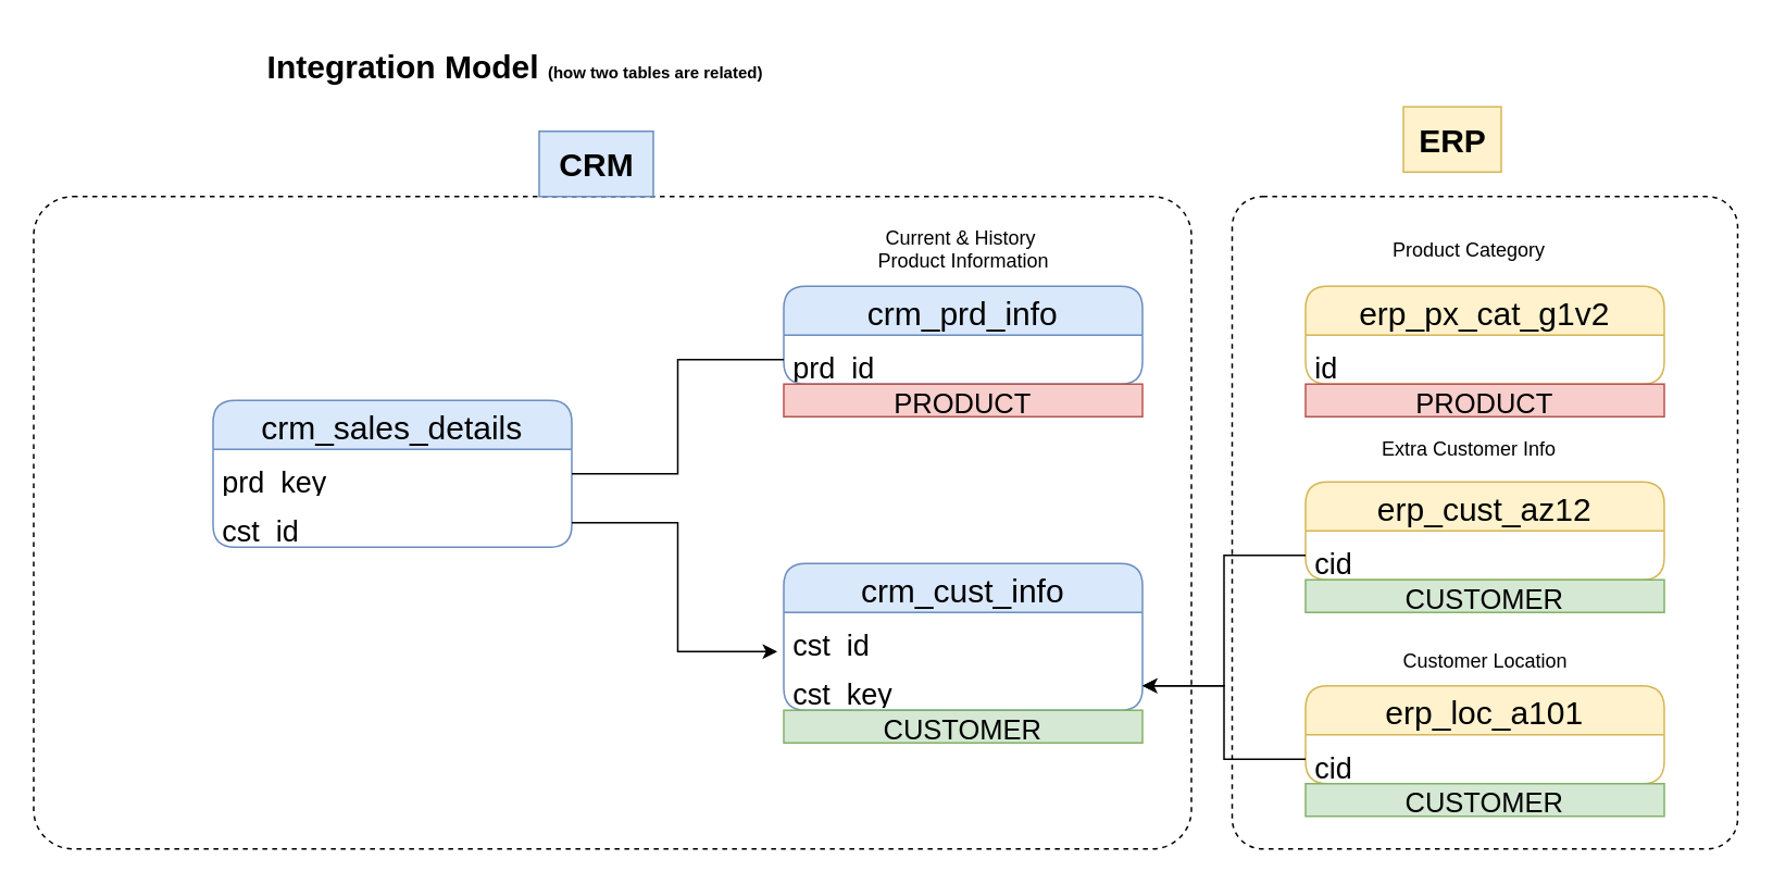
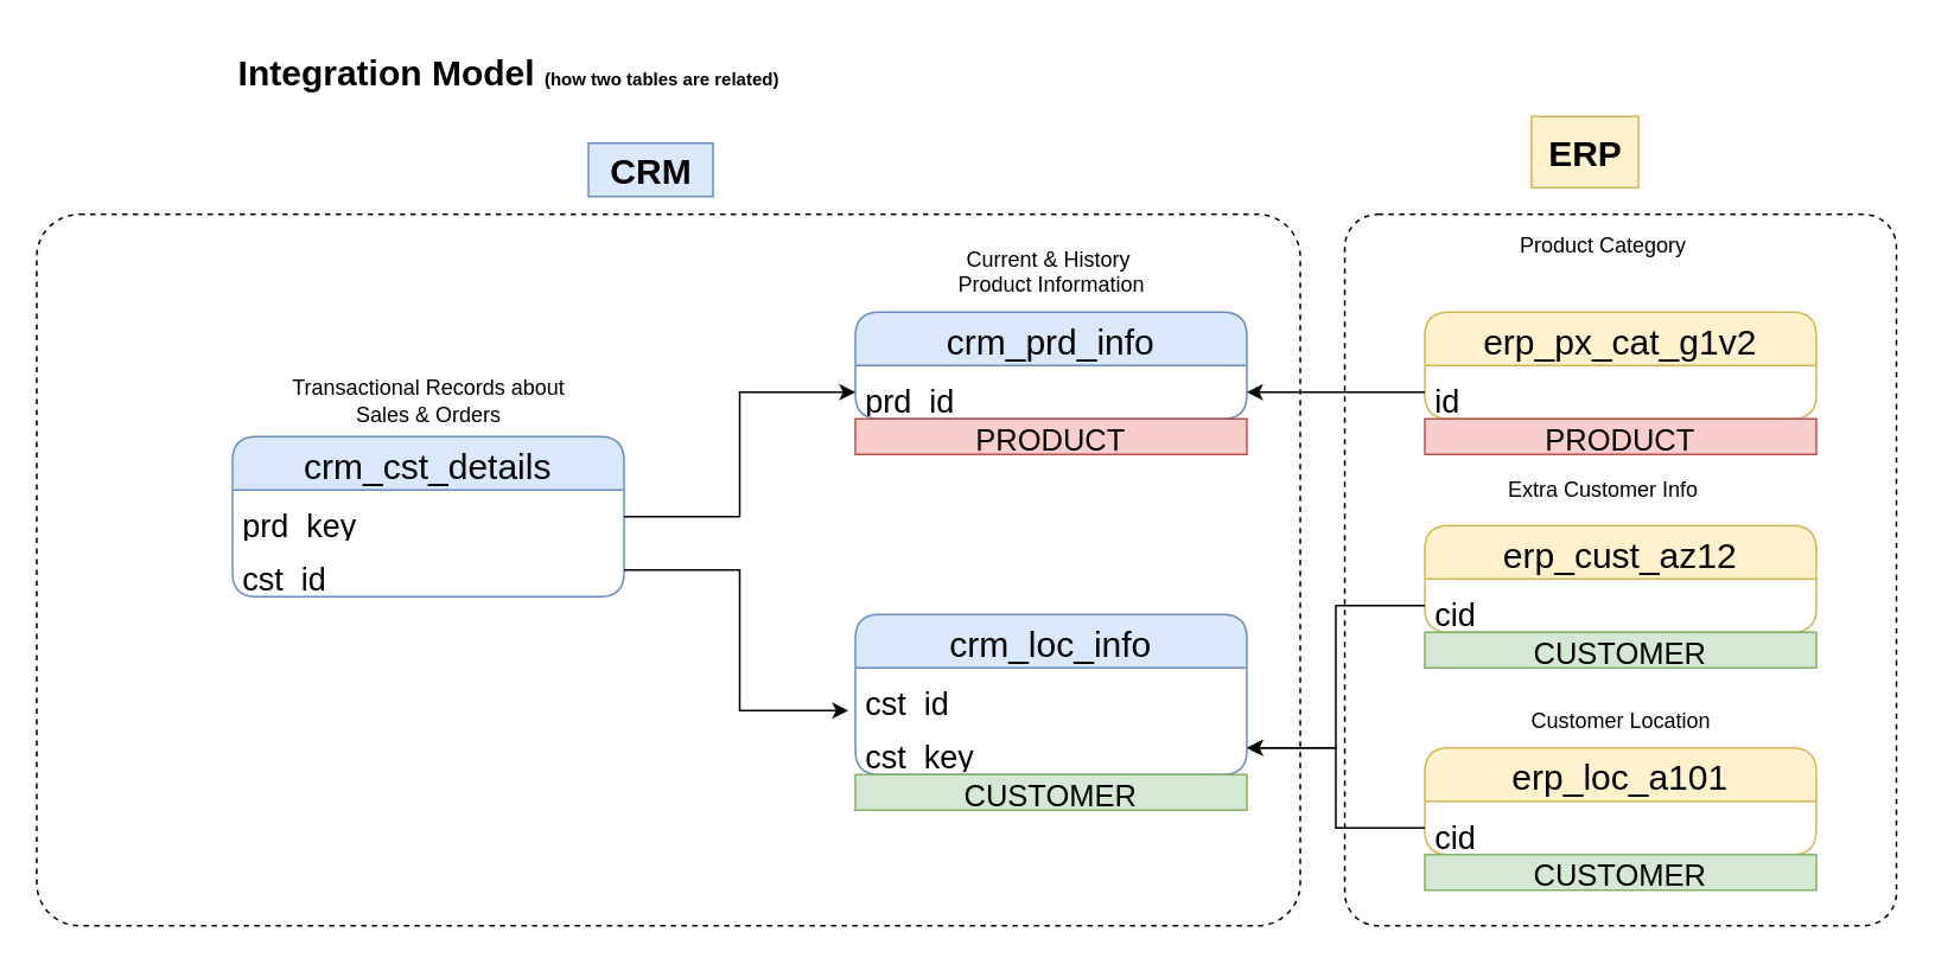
  <mxCell id="0" />
  <mxCell id="1" parent="0" />
- <mxCell id="2" value="&lt;font style=&quot;&quot;&gt;&lt;b style=&quot;&quot;&gt;&lt;span style=&quot;font-size: 20px;&quot;&gt;Integration Model &lt;/span&gt;&lt;font style=&quot;font-size: 10px;&quot;&gt;(how two tables are related)&lt;/font&gt;&lt;/b&gt;&lt;/font&gt;" style="text;html=1;align=center;verticalAlign=middle;resizable=0;points=[];autosize=1;strokeColor=none;fillColor=none;" parent="1" vertex="1"><mxGeometry x="150" y="20" width="330" height="40" as="geometry" /></mxCell>
- <mxCell id="3" value="&lt;font style=&quot;font-size: 20px;&quot;&gt;crm_cust_info&lt;/font&gt;" style="swimlane;fontStyle=0;childLayout=stackLayout;horizontal=1;startSize=30;horizontalStack=0;resizeParent=1;resizeParentMax=0;resizeLast=0;collapsible=1;marginBottom=0;whiteSpace=wrap;html=1;rounded=1;fillColor=#dae8fc;strokeColor=#6c8ebf;fontSize=26;" parent="1" vertex="1"><mxGeometry x="480" y="345" width="220" height="90" as="geometry" /></mxCell>
+ <mxCell id="2" value="&lt;font style=&quot;&quot;&gt;&lt;b style=&quot;&quot;&gt;&lt;span style=&quot;font-size: 20px;&quot;&gt;Integration Model &lt;/span&gt;&lt;font style=&quot;font-size: 10px;&quot;&gt;(how two tables are related)&lt;/font&gt;&lt;/b&gt;&lt;/font&gt;" style="text;html=1;align=center;verticalAlign=middle;resizable=0;points=[];autosize=1;strokeColor=none;fillColor=none;" parent="1" vertex="1"><mxGeometry x="120" y="20" width="330" height="40" as="geometry" /></mxCell>
+ <mxCell id="3" value="&lt;font style=&quot;font-size: 20px;&quot;&gt;crm_loc_info&lt;/font&gt;" style="swimlane;fontStyle=0;childLayout=stackLayout;horizontal=1;startSize=30;horizontalStack=0;resizeParent=1;resizeParentMax=0;resizeLast=0;collapsible=1;marginBottom=0;whiteSpace=wrap;html=1;rounded=1;fillColor=#dae8fc;strokeColor=#6c8ebf;fontSize=26;" parent="1" vertex="1"><mxGeometry x="480" y="345" width="220" height="90" as="geometry" /></mxCell>
  <mxCell id="4" value="&lt;font style=&quot;font-size: 18px;&quot;&gt;cst_id&lt;/font&gt;" style="text;strokeColor=none;fillColor=none;align=left;verticalAlign=middle;spacingLeft=4;spacingRight=4;overflow=hidden;points=[[0,0.5],[1,0.5]];portConstraint=eastwest;rotatable=0;whiteSpace=wrap;html=1;fontSize=26;" parent="3" vertex="1"><mxGeometry y="30" width="220" height="30" as="geometry" /></mxCell>
  <mxCell id="5" value="&lt;font style=&quot;font-size: 18px;&quot;&gt;cst_key&lt;/font&gt;" style="text;strokeColor=none;fillColor=none;align=left;verticalAlign=middle;spacingLeft=4;spacingRight=4;overflow=hidden;points=[[0,0.5],[1,0.5]];portConstraint=eastwest;rotatable=0;whiteSpace=wrap;html=1;fontSize=26;" parent="3" vertex="1"><mxGeometry y="60" width="220" height="30" as="geometry" /></mxCell>
  <mxCell id="6" value="&lt;font style=&quot;font-size: 20px;&quot;&gt;crm_prd_info&lt;/font&gt;" style="swimlane;fontStyle=0;childLayout=stackLayout;horizontal=1;startSize=30;horizontalStack=0;resizeParent=1;resizeParentMax=0;resizeLast=0;collapsible=1;marginBottom=0;whiteSpace=wrap;html=1;rounded=1;fillColor=#dae8fc;strokeColor=#6c8ebf;fontSize=26;" parent="1" vertex="1"><mxGeometry x="480" y="175" width="220" height="60" as="geometry" /></mxCell>
  <mxCell id="7" value="&lt;font style=&quot;font-size: 18px;&quot;&gt;prd_id&lt;/font&gt;" style="text;strokeColor=none;fillColor=none;align=left;verticalAlign=middle;spacingLeft=4;spacingRight=4;overflow=hidden;points=[[0,0.5],[1,0.5]];portConstraint=eastwest;rotatable=0;whiteSpace=wrap;html=1;fontSize=26;" parent="6" vertex="1"><mxGeometry y="30" width="220" height="30" as="geometry" /></mxCell>
  <mxCell id="8" value="Current &amp;amp; History&amp;nbsp;&lt;div&gt;Product Information&lt;div&gt;&lt;br&gt;&lt;/div&gt;&lt;/div&gt;" style="text;html=1;align=center;verticalAlign=middle;resizable=0;points=[];autosize=1;strokeColor=none;fillColor=none;" parent="1" vertex="1"><mxGeometry x="525" y="130" width="130" height="60" as="geometry" /></mxCell>
- <mxCell id="9" value="&lt;font style=&quot;font-size: 20px;&quot;&gt;crm_sales_details&lt;/font&gt;" style="swimlane;fontStyle=0;childLayout=stackLayout;horizontal=1;startSize=30;horizontalStack=0;resizeParent=1;resizeParentMax=0;resizeLast=0;collapsible=1;marginBottom=0;whiteSpace=wrap;html=1;rounded=1;fillColor=#dae8fc;strokeColor=#6c8ebf;fontSize=26;" parent="1" vertex="1"><mxGeometry x="130" y="245" width="220" height="90" as="geometry" /></mxCell>
+ <mxCell id="9" value="&lt;font style=&quot;font-size: 20px;&quot;&gt;crm_cst_details&lt;/font&gt;" style="swimlane;fontStyle=0;childLayout=stackLayout;horizontal=1;startSize=30;horizontalStack=0;resizeParent=1;resizeParentMax=0;resizeLast=0;collapsible=1;marginBottom=0;whiteSpace=wrap;html=1;rounded=1;fillColor=#dae8fc;strokeColor=#6c8ebf;fontSize=26;" parent="1" vertex="1"><mxGeometry x="130" y="245" width="220" height="90" as="geometry" /></mxCell>
  <mxCell id="10" value="&lt;font style=&quot;font-size: 18px;&quot;&gt;prd_key&lt;/font&gt;" style="text;strokeColor=none;fillColor=none;align=left;verticalAlign=middle;spacingLeft=4;spacingRight=4;overflow=hidden;points=[[0,0.5],[1,0.5]];portConstraint=eastwest;rotatable=0;whiteSpace=wrap;html=1;fontSize=26;" parent="9" vertex="1"><mxGeometry y="30" width="220" height="30" as="geometry" /></mxCell>
  <mxCell id="11" value="&lt;font style=&quot;font-size: 18px;&quot;&gt;cst_id&lt;/font&gt;" style="text;strokeColor=none;fillColor=none;align=left;verticalAlign=middle;spacingLeft=4;spacingRight=4;overflow=hidden;points=[[0,0.5],[1,0.5]];portConstraint=eastwest;rotatable=0;whiteSpace=wrap;html=1;fontSize=26;" parent="9" vertex="1"><mxGeometry y="60" width="220" height="30" as="geometry" /></mxCell>
- <mxCell id="13" style="edgeStyle=orthogonalEdgeStyle;rounded=0;orthogonalLoop=1;jettySize=auto;html=1;entryX=0;entryY=0.5;entryDx=0;entryDy=0;endArrow=none;" parent="1" source="10" target="7" edge="1"><mxGeometry relative="1" as="geometry" /></mxCell>
+ <mxCell id="12" value="&lt;div&gt;&lt;div&gt;Transactional Records about&lt;/div&gt;&lt;/div&gt;&lt;div&gt;Sales &amp;amp; Orders&lt;/div&gt;" style="text;html=1;align=center;verticalAlign=middle;resizable=0;points=[];autosize=1;strokeColor=none;fillColor=none;" parent="1" vertex="1"><mxGeometry x="150" y="205" width="180" height="40" as="geometry" /></mxCell>
+ <mxCell id="13" style="edgeStyle=orthogonalEdgeStyle;rounded=0;orthogonalLoop=1;jettySize=auto;html=1;entryX=0;entryY=0.5;entryDx=0;entryDy=0;" parent="1" source="10" target="7" edge="1"><mxGeometry relative="1" as="geometry" /></mxCell>
  <mxCell id="14" style="edgeStyle=orthogonalEdgeStyle;rounded=0;orthogonalLoop=1;jettySize=auto;html=1;entryX=-0.018;entryY=0.8;entryDx=0;entryDy=0;entryPerimeter=0;" parent="1" source="11" target="4" edge="1"><mxGeometry relative="1" as="geometry" /></mxCell>
  <mxCell id="15" value="&lt;font style=&quot;font-size: 20px;&quot;&gt;erp_cust_az12&lt;/font&gt;" style="swimlane;fontStyle=0;childLayout=stackLayout;horizontal=1;startSize=30;horizontalStack=0;resizeParent=1;resizeParentMax=0;resizeLast=0;collapsible=1;marginBottom=0;whiteSpace=wrap;html=1;rounded=1;fillColor=#fff2cc;strokeColor=#d6b656;fontSize=26;" parent="1" vertex="1"><mxGeometry x="800" y="295" width="220" height="60" as="geometry" /></mxCell>
  <mxCell id="16" value="&lt;span style=&quot;font-size: 18px;&quot;&gt;cid&lt;/span&gt;" style="text;strokeColor=none;fillColor=none;align=left;verticalAlign=middle;spacingLeft=4;spacingRight=4;overflow=hidden;points=[[0,0.5],[1,0.5]];portConstraint=eastwest;rotatable=0;whiteSpace=wrap;html=1;fontSize=26;" parent="15" vertex="1"><mxGeometry y="30" width="220" height="30" as="geometry" /></mxCell>
  <mxCell id="17" value="&lt;div&gt;&lt;div&gt;Extra Customer Info&lt;/div&gt;&lt;/div&gt;" style="text;html=1;align=center;verticalAlign=middle;resizable=0;points=[];autosize=1;strokeColor=none;fillColor=none;" parent="1" vertex="1"><mxGeometry x="835" y="260" width="130" height="30" as="geometry" /></mxCell>
  <mxCell id="18" style="edgeStyle=orthogonalEdgeStyle;rounded=0;orthogonalLoop=1;jettySize=auto;html=1;entryX=1;entryY=0.5;entryDx=0;entryDy=0;" parent="1" source="16" target="5" edge="1"><mxGeometry relative="1" as="geometry" /></mxCell>
  <mxCell id="19" value="&lt;font style=&quot;font-size: 20px;&quot;&gt;erp_loc_a101&lt;/font&gt;" style="swimlane;fontStyle=0;childLayout=stackLayout;horizontal=1;startSize=30;horizontalStack=0;resizeParent=1;resizeParentMax=0;resizeLast=0;collapsible=1;marginBottom=0;whiteSpace=wrap;html=1;rounded=1;fillColor=#fff2cc;strokeColor=#d6b656;fontSize=26;" parent="1" vertex="1"><mxGeometry x="800" y="420" width="220" height="60" as="geometry" /></mxCell>
  <mxCell id="20" value="&lt;font style=&quot;font-size: 18px;&quot;&gt;cid&lt;/font&gt;" style="text;strokeColor=none;fillColor=none;align=left;verticalAlign=middle;spacingLeft=4;spacingRight=4;overflow=hidden;points=[[0,0.5],[1,0.5]];portConstraint=eastwest;rotatable=0;whiteSpace=wrap;html=1;fontSize=26;" parent="19" vertex="1"><mxGeometry y="30" width="220" height="30" as="geometry" /></mxCell>
  <mxCell id="21" value="&lt;div&gt;&lt;div&gt;Customer Location&lt;/div&gt;&lt;/div&gt;" style="text;html=1;align=center;verticalAlign=middle;resizable=0;points=[];autosize=1;strokeColor=none;fillColor=none;" parent="1" vertex="1"><mxGeometry x="850" y="390" width="120" height="30" as="geometry" /></mxCell>
  <mxCell id="22" style="edgeStyle=orthogonalEdgeStyle;rounded=0;orthogonalLoop=1;jettySize=auto;html=1;entryX=1;entryY=0.5;entryDx=0;entryDy=0;" parent="1" source="20" target="5" edge="1"><mxGeometry relative="1" as="geometry" /></mxCell>
  <mxCell id="23" value="&lt;font style=&quot;font-size: 20px;&quot;&gt;erp_px_cat_g1v2&lt;/font&gt;" style="swimlane;fontStyle=0;childLayout=stackLayout;horizontal=1;startSize=30;horizontalStack=0;resizeParent=1;resizeParentMax=0;resizeLast=0;collapsible=1;marginBottom=0;whiteSpace=wrap;html=1;rounded=1;fillColor=#fff2cc;strokeColor=#d6b656;fontSize=26;" parent="1" vertex="1"><mxGeometry x="800" y="175" width="220" height="60" as="geometry" /></mxCell>
  <mxCell id="24" value="&lt;font style=&quot;font-size: 18px;&quot;&gt;id&lt;/font&gt;" style="text;strokeColor=none;fillColor=none;align=left;verticalAlign=middle;spacingLeft=4;spacingRight=4;overflow=hidden;points=[[0,0.5],[1,0.5]];portConstraint=eastwest;rotatable=0;whiteSpace=wrap;html=1;fontSize=26;" parent="23" vertex="1"><mxGeometry y="30" width="220" height="30" as="geometry" /></mxCell>
+ <mxCell id="25" style="edgeStyle=orthogonalEdgeStyle;rounded=0;orthogonalLoop=1;jettySize=auto;html=1;exitX=0;exitY=0.5;exitDx=0;exitDy=0;entryX=1;entryY=0.5;entryDx=0;entryDy=0;" parent="1" source="24" target="7" edge="1"><mxGeometry relative="1" as="geometry" /></mxCell>
  <mxCell id="26" value="" style="rounded=1;whiteSpace=wrap;html=1;arcSize=6;fillColor=none;dashed=1;" parent="1" vertex="1"><mxGeometry x="20" y="120" width="710" height="400" as="geometry" /></mxCell>
- <mxCell id="27" value="&lt;font style=&quot;font-size: 20px;&quot;&gt;&lt;b&gt;CRM&lt;/b&gt;&lt;/font&gt;" style="text;html=1;align=center;verticalAlign=middle;resizable=0;points=[];autosize=1;strokeColor=#6c8ebf;fillColor=#dae8fc;" parent="1" vertex="1"><mxGeometry x="330" y="80" width="70" height="40" as="geometry" /></mxCell>
+ <mxCell id="27" value="&lt;font style=&quot;font-size: 20px;&quot;&gt;&lt;b&gt;CRM&lt;/b&gt;&lt;/font&gt;" style="text;html=1;align=center;verticalAlign=middle;resizable=0;points=[];autosize=1;strokeColor=#6c8ebf;fillColor=#dae8fc;" parent="1" vertex="1"><mxGeometry x="330" y="80" width="70" height="30" as="geometry" /></mxCell>
  <mxCell id="28" value="" style="rounded=1;whiteSpace=wrap;html=1;arcSize=6;fillColor=none;dashed=1;" parent="1" vertex="1"><mxGeometry x="755" y="120" width="310" height="400" as="geometry" /></mxCell>
  <mxCell id="29" value="&lt;b&gt;&lt;font style=&quot;font-size: 20px;&quot;&gt;ERP&lt;/font&gt;&lt;/b&gt;" style="text;html=1;align=center;verticalAlign=middle;resizable=0;points=[];autosize=1;strokeColor=#d6b656;fillColor=#fff2cc;" parent="1" vertex="1"><mxGeometry x="860" y="65" width="60" height="40" as="geometry" /></mxCell>
- <mxCell id="30" value="Product Category" style="text;html=1;align=center;verticalAlign=middle;resizable=0;points=[];autosize=1;strokeColor=none;fillColor=none;" parent="1" vertex="1"><mxGeometry x="840" y="138" width="120" height="30" as="geometry" /></mxCell>
+ <mxCell id="30" value="Product Category" style="text;html=1;align=center;verticalAlign=middle;resizable=0;points=[];autosize=1;strokeColor=none;fillColor=none;" parent="1" vertex="1"><mxGeometry x="840" y="123" width="120" height="30" as="geometry" /></mxCell>
  <mxCell id="31" value="&lt;font style=&quot;font-size: 17px;&quot;&gt;PRODUCT&lt;/font&gt;" style="text;html=1;strokeColor=#b85450;fillColor=#f8cecc;align=center;verticalAlign=middle;whiteSpace=wrap;overflow=hidden;" vertex="1" parent="1"><mxGeometry x="480" y="235" width="220" height="20" as="geometry" /></mxCell>
  <mxCell id="32" value="&lt;font style=&quot;font-size: 17px;&quot;&gt;PRODUCT&lt;/font&gt;" style="text;html=1;strokeColor=#b85450;fillColor=#f8cecc;align=center;verticalAlign=middle;whiteSpace=wrap;overflow=hidden;" vertex="1" parent="1"><mxGeometry x="800" y="235" width="220" height="20" as="geometry" /></mxCell>
  <mxCell id="33" value="&lt;font style=&quot;font-size: 17px;&quot;&gt;CUSTOMER&lt;/font&gt;" style="text;html=1;strokeColor=#82b366;fillColor=#d5e8d4;align=center;verticalAlign=middle;whiteSpace=wrap;overflow=hidden;" vertex="1" parent="1"><mxGeometry x="480" y="435" width="220" height="20" as="geometry" /></mxCell>
  <mxCell id="34" value="&lt;font style=&quot;font-size: 17px;&quot;&gt;CUSTOMER&lt;/font&gt;" style="text;html=1;strokeColor=#82b366;fillColor=#d5e8d4;align=center;verticalAlign=middle;whiteSpace=wrap;overflow=hidden;" vertex="1" parent="1"><mxGeometry x="800" y="355" width="220" height="20" as="geometry" /></mxCell>
  <mxCell id="35" value="&lt;font style=&quot;font-size: 17px;&quot;&gt;CUSTOMER&lt;/font&gt;" style="text;html=1;strokeColor=#82b366;fillColor=#d5e8d4;align=center;verticalAlign=middle;whiteSpace=wrap;overflow=hidden;" vertex="1" parent="1"><mxGeometry x="800" y="480" width="220" height="20" as="geometry" /></mxCell>
